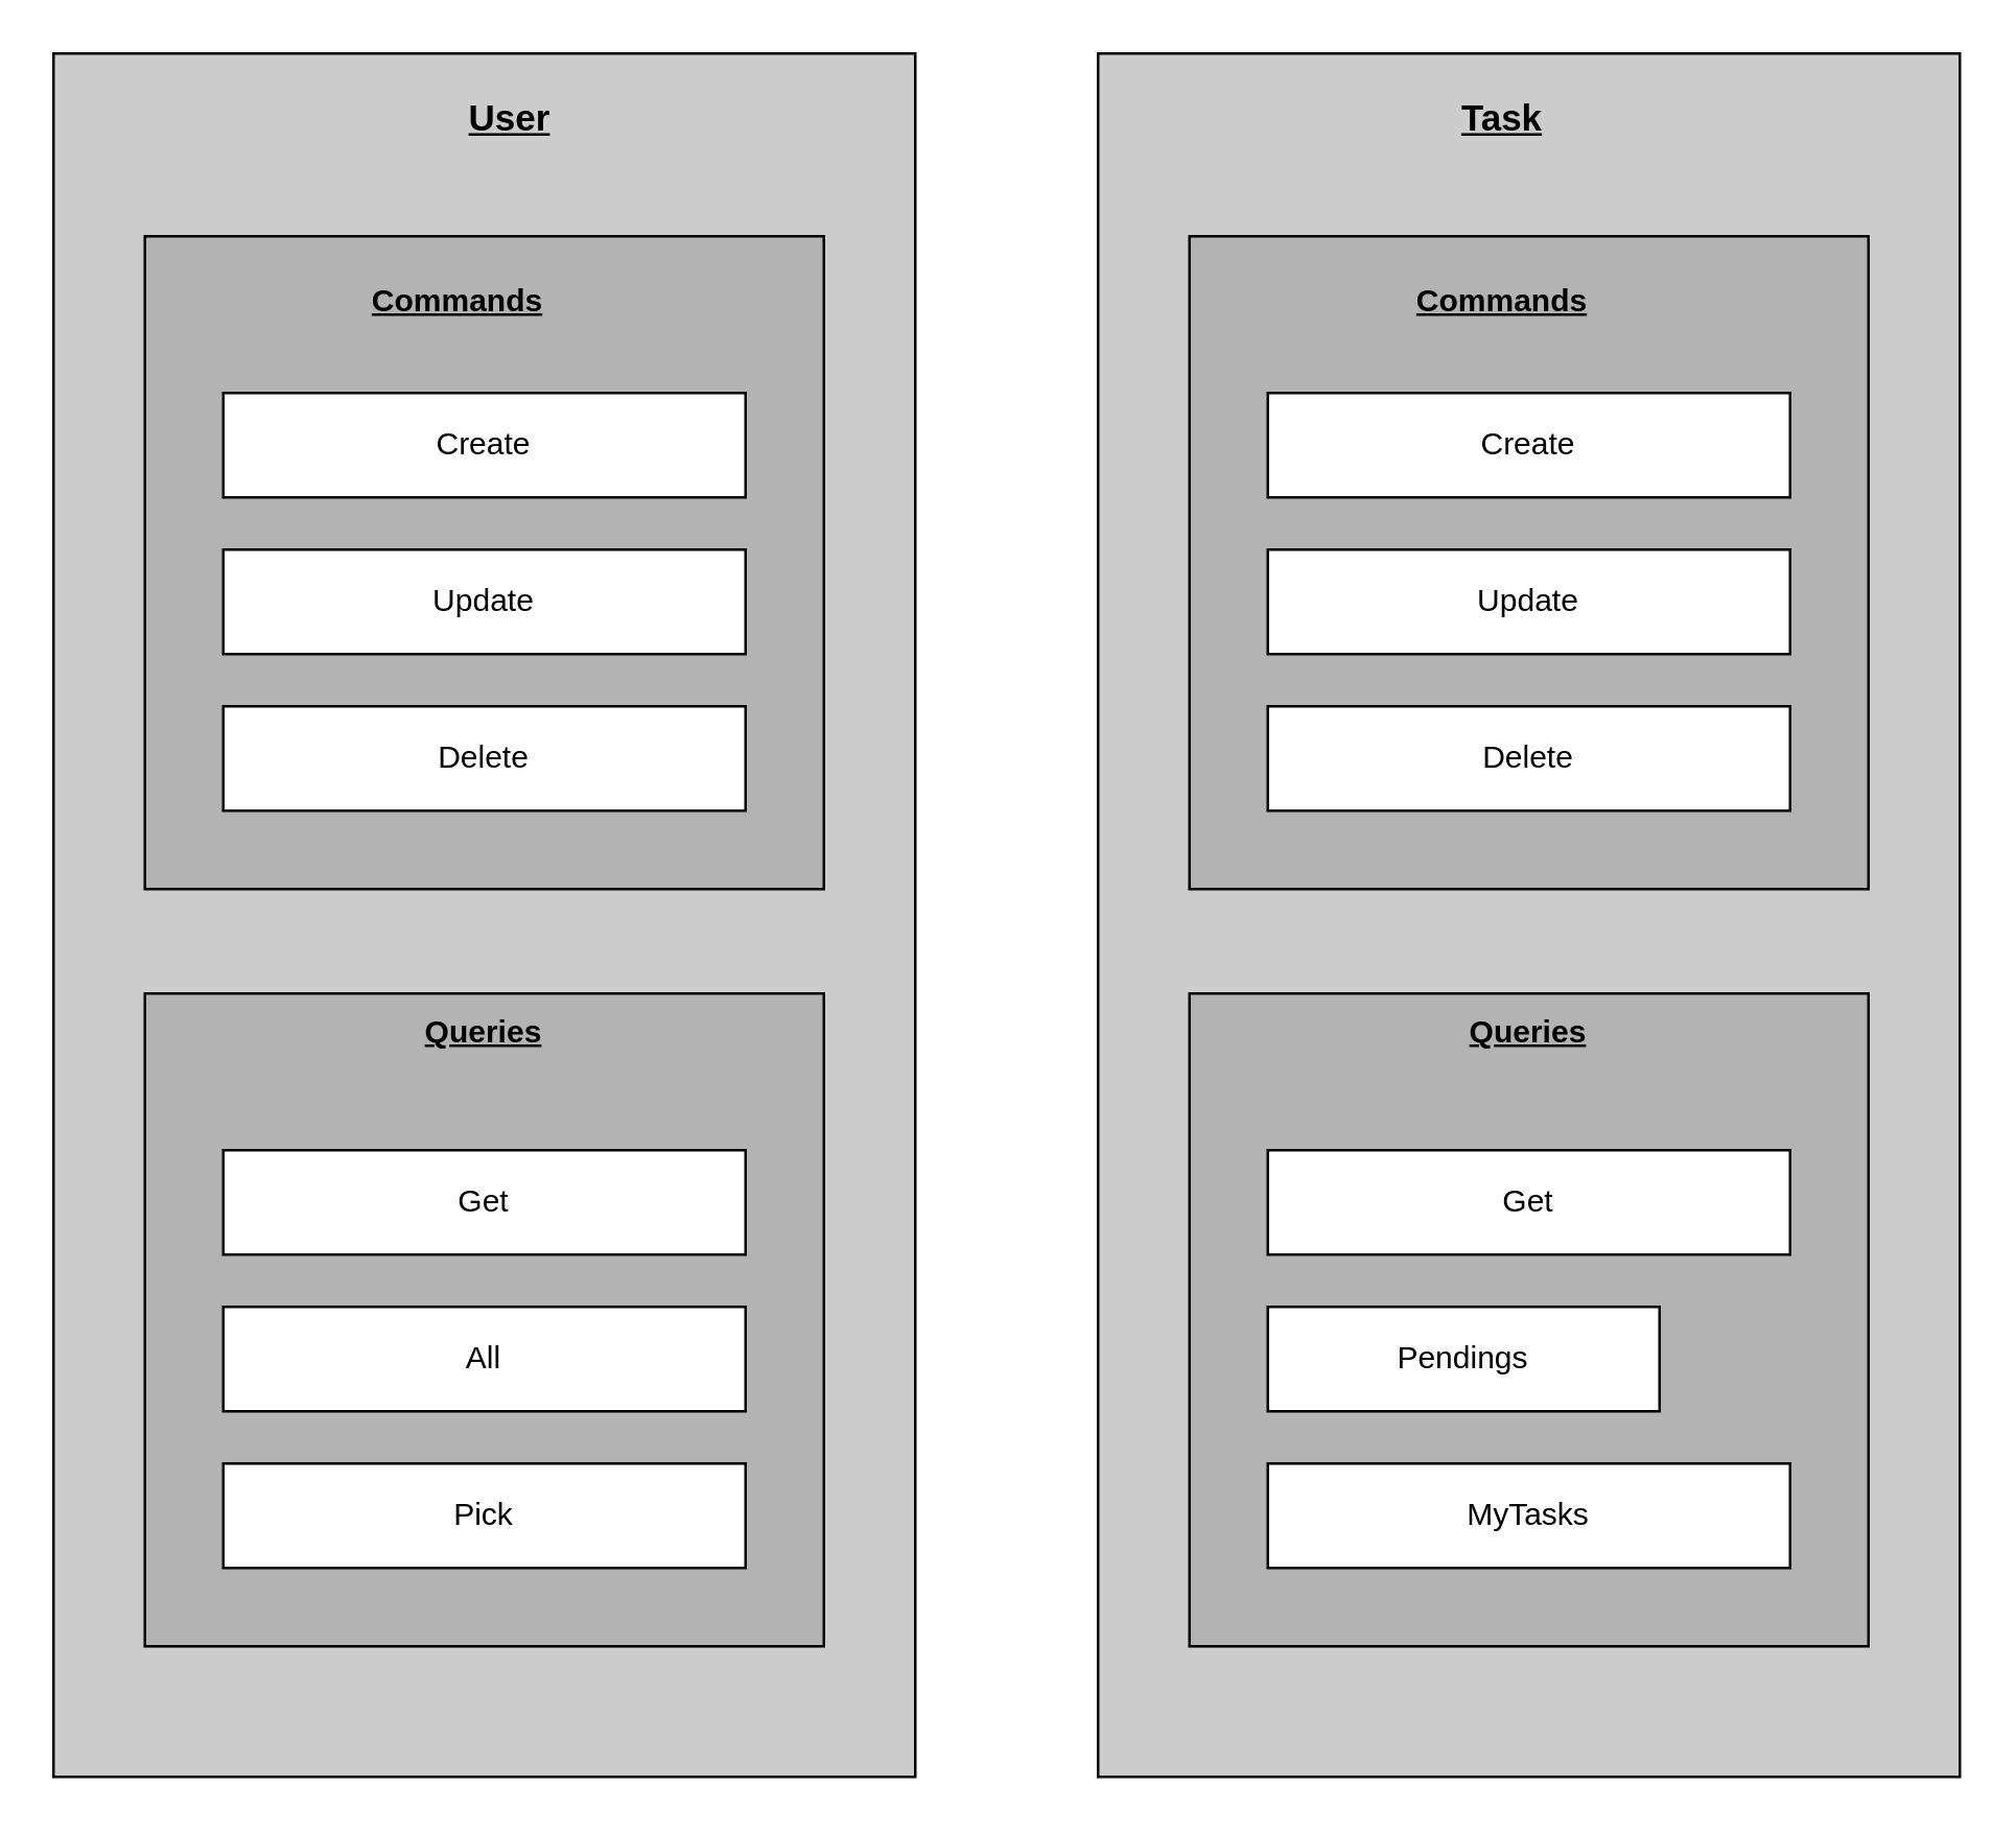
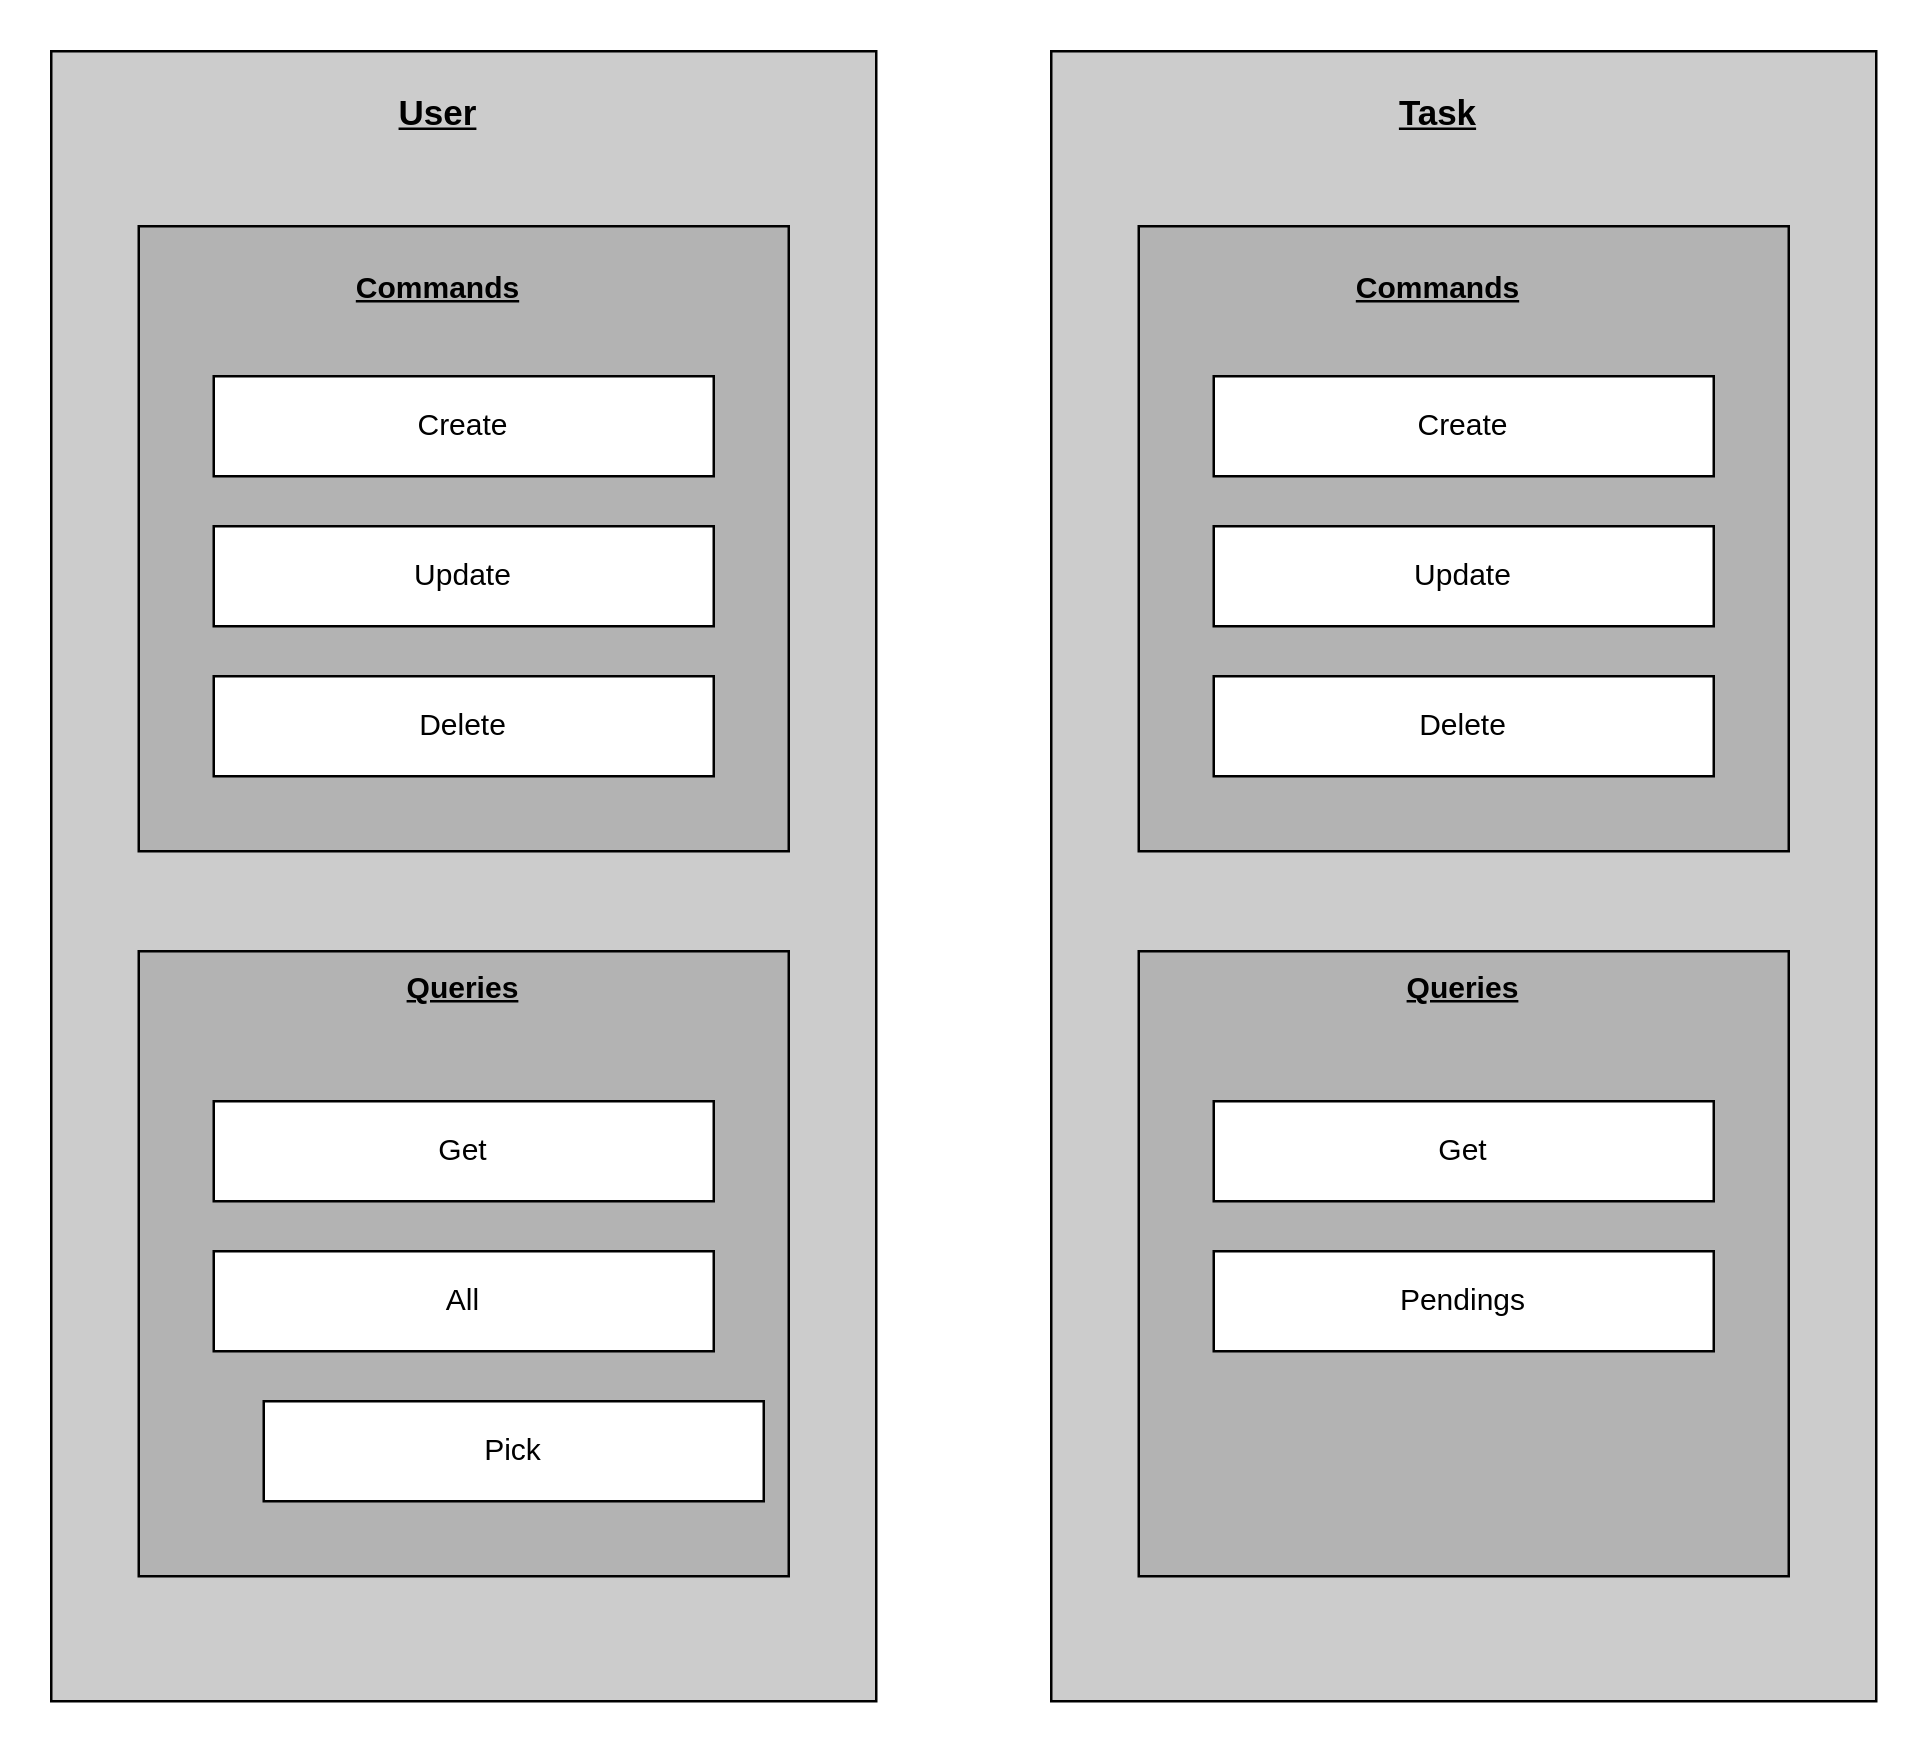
  <mxCell id="0" />
  <mxCell id="1" parent="0" />
  <mxCell id="2" value="" style="rounded=0;whiteSpace=wrap;html=1;fillColor=#CCCCCC;" parent="1" vertex="1"><mxGeometry x="20" y="20" width="330" height="660" as="geometry" /></mxCell>
  <mxCell id="3" value="" style="rounded=0;whiteSpace=wrap;html=1;fillColor=#B3B3B3;" parent="1" vertex="1"><mxGeometry x="55" y="90" width="260" height="250" as="geometry" /></mxCell>
  <mxCell id="4" value="Create" style="rounded=0;whiteSpace=wrap;html=1;" parent="1" vertex="1"><mxGeometry x="85" y="150" width="200" height="40" as="geometry" /></mxCell>
  <mxCell id="5" value="Update" style="rounded=0;whiteSpace=wrap;html=1;" parent="1" vertex="1"><mxGeometry x="85" y="210" width="200" height="40" as="geometry" /></mxCell>
  <mxCell id="6" value="Delete" style="rounded=0;whiteSpace=wrap;html=1;" parent="1" vertex="1"><mxGeometry x="85" y="270" width="200" height="40" as="geometry" /></mxCell>
  <mxCell id="7" value="" style="rounded=0;whiteSpace=wrap;html=1;fillColor=#B3B3B3;" parent="1" vertex="1"><mxGeometry x="55" y="380" width="260" height="250" as="geometry" /></mxCell>
  <mxCell id="8" value="Get" style="rounded=0;whiteSpace=wrap;html=1;" parent="1" vertex="1"><mxGeometry x="85" y="440" width="200" height="40" as="geometry" /></mxCell>
  <mxCell id="9" value="All" style="rounded=0;whiteSpace=wrap;html=1;" parent="1" vertex="1"><mxGeometry x="85" y="500" width="200" height="40" as="geometry" /></mxCell>
- <mxCell id="10" value="Pick" style="rounded=0;whiteSpace=wrap;html=1;" parent="1" vertex="1"><mxGeometry x="85" y="560" width="200" height="40" as="geometry" /></mxCell>
+ <mxCell id="10" value="Pick" style="rounded=0;whiteSpace=wrap;html=1;" parent="1" vertex="1"><mxGeometry x="105" y="560" width="200" height="40" as="geometry" /></mxCell>
  <mxCell id="11" value="Commands" style="text;html=1;strokeColor=none;fillColor=none;align=center;verticalAlign=middle;whiteSpace=wrap;rounded=0;fontStyle=5" parent="1" vertex="1"><mxGeometry x="145" y="100" width="60" height="30" as="geometry" /></mxCell>
  <mxCell id="12" value="Queries" style="text;html=1;strokeColor=none;fillColor=none;align=center;verticalAlign=middle;whiteSpace=wrap;rounded=0;fontStyle=5" parent="1" vertex="1"><mxGeometry x="155" y="380" width="60" height="30" as="geometry" /></mxCell>
- <mxCell id="13" value="User" style="text;html=1;strokeColor=none;fillColor=none;align=center;verticalAlign=middle;whiteSpace=wrap;rounded=0;fontStyle=5;fontSize=14;" parent="1" vertex="1"><mxGeometry x="165" y="30" width="60" height="30" as="geometry" /></mxCell>
+ <mxCell id="13" value="User" style="text;html=1;strokeColor=none;fillColor=none;align=center;verticalAlign=middle;whiteSpace=wrap;rounded=0;fontStyle=5;fontSize=14;" parent="1" vertex="1"><mxGeometry x="145" y="30" width="60" height="30" as="geometry" /></mxCell>
  <mxCell id="14" value="" style="rounded=0;whiteSpace=wrap;html=1;fillColor=#CCCCCC;" parent="1" vertex="1"><mxGeometry x="420" y="20" width="330" height="660" as="geometry" /></mxCell>
  <mxCell id="15" value="" style="rounded=0;whiteSpace=wrap;html=1;fillColor=#B3B3B3;" parent="1" vertex="1"><mxGeometry x="455" y="90" width="260" height="250" as="geometry" /></mxCell>
  <mxCell id="16" value="Create" style="rounded=0;whiteSpace=wrap;html=1;" parent="1" vertex="1"><mxGeometry x="485" y="150" width="200" height="40" as="geometry" /></mxCell>
  <mxCell id="17" value="Update" style="rounded=0;whiteSpace=wrap;html=1;" parent="1" vertex="1"><mxGeometry x="485" y="210" width="200" height="40" as="geometry" /></mxCell>
  <mxCell id="18" value="Delete" style="rounded=0;whiteSpace=wrap;html=1;" parent="1" vertex="1"><mxGeometry x="485" y="270" width="200" height="40" as="geometry" /></mxCell>
  <mxCell id="19" value="" style="rounded=0;whiteSpace=wrap;html=1;fillColor=#B3B3B3;" parent="1" vertex="1"><mxGeometry x="455" y="380" width="260" height="250" as="geometry" /></mxCell>
  <mxCell id="20" value="Get" style="rounded=0;whiteSpace=wrap;html=1;" parent="1" vertex="1"><mxGeometry x="485" y="440" width="200" height="40" as="geometry" /></mxCell>
- <mxCell id="21" value="Pendings" style="rounded=0;whiteSpace=wrap;html=1;" parent="1" vertex="1"><mxGeometry x="485" y="500" width="150" height="40" as="geometry" /></mxCell>
- <mxCell id="22" value="MyTasks" style="rounded=0;whiteSpace=wrap;html=1;" parent="1" vertex="1"><mxGeometry x="485" y="560" width="200" height="40" as="geometry" /></mxCell>
+ <mxCell id="21" value="Pendings" style="rounded=0;whiteSpace=wrap;html=1;" parent="1" vertex="1"><mxGeometry x="485" y="500" width="200" height="40" as="geometry" /></mxCell>
  <mxCell id="23" value="Commands" style="text;html=1;strokeColor=none;fillColor=none;align=center;verticalAlign=middle;whiteSpace=wrap;rounded=0;fontStyle=5" parent="1" vertex="1"><mxGeometry x="545" y="100" width="60" height="30" as="geometry" /></mxCell>
  <mxCell id="24" value="Queries" style="text;html=1;strokeColor=none;fillColor=none;align=center;verticalAlign=middle;whiteSpace=wrap;rounded=0;fontStyle=5" parent="1" vertex="1"><mxGeometry x="555" y="380" width="60" height="30" as="geometry" /></mxCell>
  <mxCell id="25" value="Task" style="text;html=1;strokeColor=none;fillColor=none;align=center;verticalAlign=middle;whiteSpace=wrap;rounded=0;fontStyle=5;fontSize=14;" parent="1" vertex="1"><mxGeometry x="545" y="30" width="60" height="30" as="geometry" /></mxCell>
